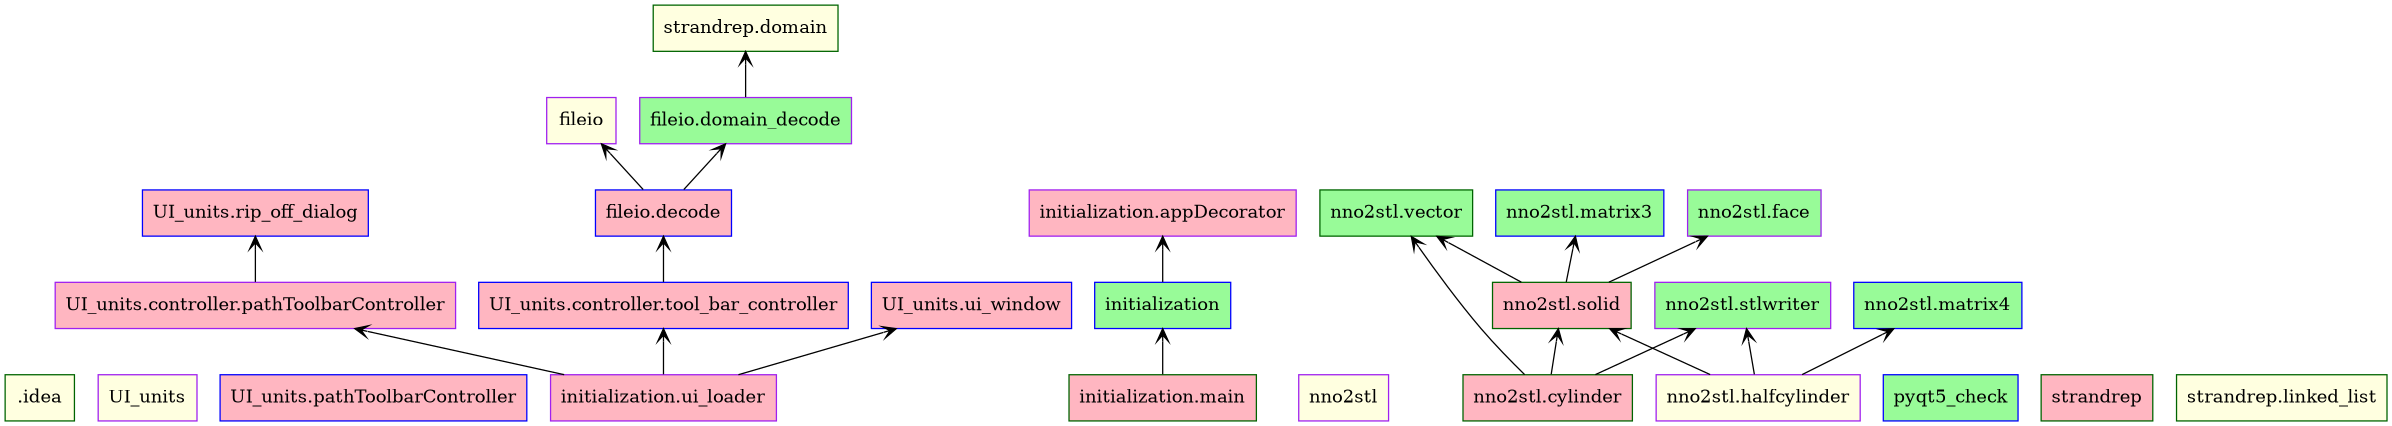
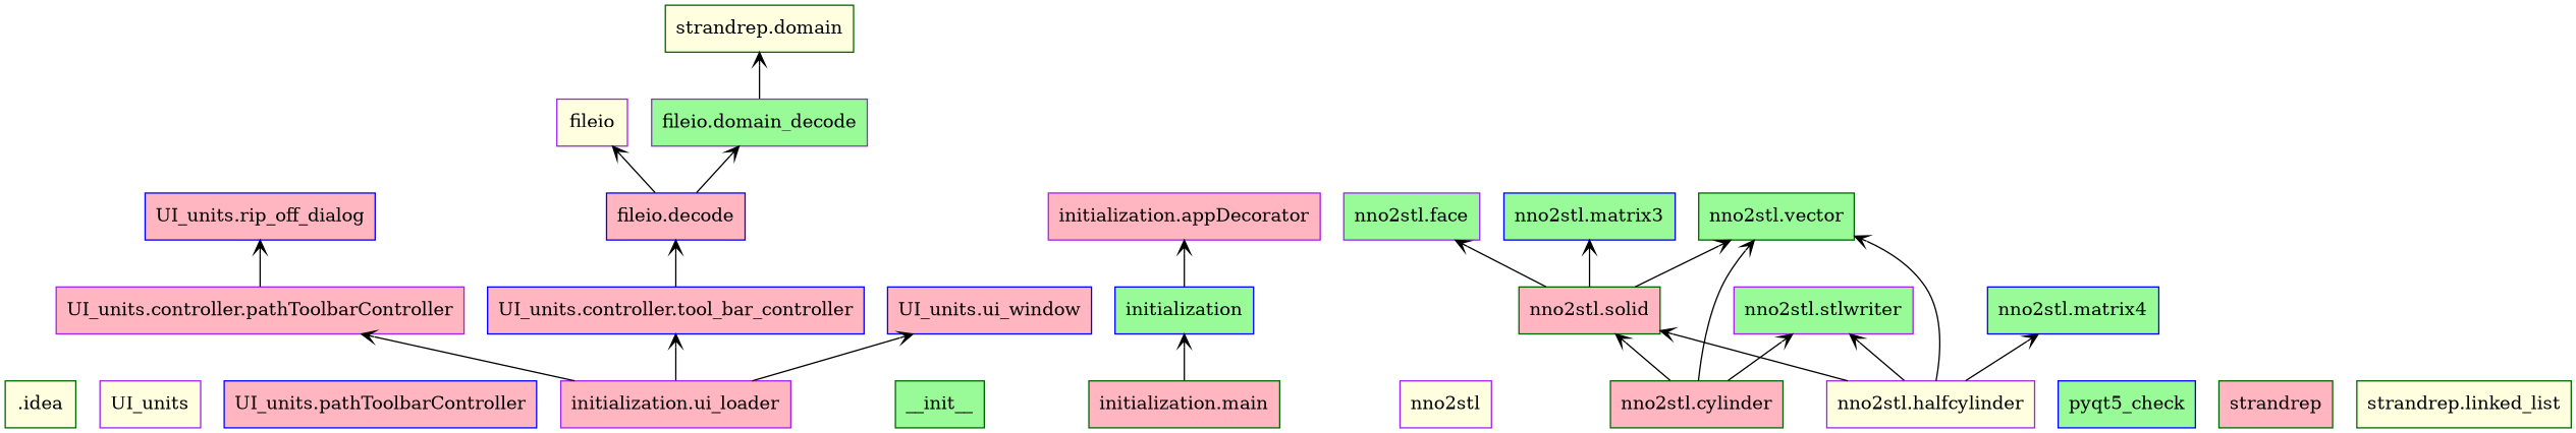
  digraph {
    rankdir=BT
    node [color=purple fillcolor=lightpink shape=box style=filled]
    edge [arrowhead=open arrowtail=none]
    n1 [color=darkgreen fillcolor=lightyellow label=".idea"]
    n2 [fillcolor=lightyellow label=UI_units]
    n3 [color=blue label="UI_units.pathToolbarController"]
    n4 [label="UI_units.controller.pathToolbarController"]
    n5 [color=blue label="UI_units.rip_off_dialog"]
    n6 [color=blue label="UI_units.controller.tool_bar_controller"]
    n7 [color=blue label="fileio.decode"]
    n8 [fillcolor=lightyellow label=fileio]
    n9 [fillcolor=palegreen label="fileio.domain_decode"]
    n10 [color=blue label="UI_units.ui_window"]
+   n11 [color=darkgreen fillcolor=palegreen label=__init__]
    n12 [color=darkgreen fillcolor=lightyellow label="strandrep.domain"]
    n13 [color=blue fillcolor=palegreen label=initialization]
    n14 [label="initialization.appDecorator"]
    n15 [label="initialization.ui_loader"]
    n16 [color=darkgreen label="initialization.main"]
    n17 [fillcolor=lightyellow label=nno2stl]
    n18 [color=darkgreen label="nno2stl.cylinder"]
    n19 [color=darkgreen label="nno2stl.solid"]
    n20 [fillcolor=palegreen label="nno2stl.stlwriter"]
    n21 [color=darkgreen fillcolor=palegreen label="nno2stl.vector"]
    n22 [fillcolor=palegreen label="nno2stl.face"]
    n23 [color=blue fillcolor=palegreen label="nno2stl.matrix3"]
    n24 [fillcolor=lightyellow label="nno2stl.halfcylinder"]
    n25 [color=blue fillcolor=palegreen label="nno2stl.matrix4"]
    n26 [color=blue fillcolor=palegreen label=pyqt5_check]
    n27 [color=darkgreen label=strandrep]
    n28 [color=darkgreen fillcolor=lightyellow label="strandrep.linked_list"]
    n4 -> n5
    n6 -> n7
    n7 -> n8
    n7 -> n9
    n9 -> n12
    n13 -> n14
    n15 -> n4
    n15 -> n6
    n15 -> n10
    n16 -> n13
    n18 -> n19
    n18 -> n20
    n18 -> n21
    n19 -> n21
    n19 -> n22
    n19 -> n23
    n24 -> n19
    n24 -> n20
+   n24 -> n21
    n24 -> n25
  }
